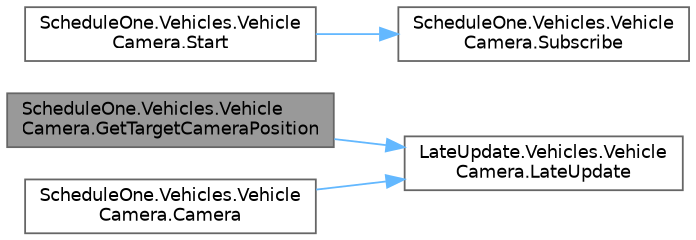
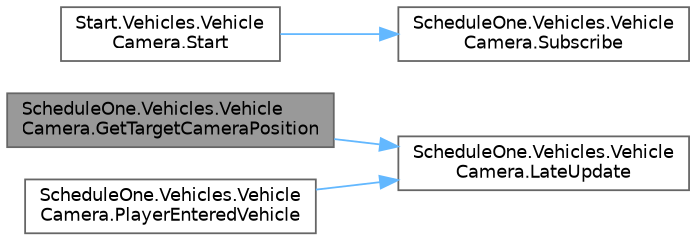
  digraph {
    rankdir=RL
    node [color=grey40 fillcolor=white fontname=Helvetica fontsize=10 shape=box style=filled]
    edge [color=steelblue1 dir=back fontname=Helvetica fontsize=10 labelfontname=Helvetica labelfontsize=10 style=solid]
    n1 [color=gray40 fillcolor=grey60 fontcolor=black height=0.2 label="ScheduleOne.Vehicles.Vehicle\lCamera.GetTargetCameraPosition" width=0.4]
-   n2 [height=0.2 label="LateUpdate.Vehicles.Vehicle\lCamera.LateUpdate" width=0.4]
-   n3 [height=0.2 label="ScheduleOne.Vehicles.Vehicle\lCamera.Camera" width=0.4]
+   n2 [height=0.2 label="ScheduleOne.Vehicles.Vehicle\lCamera.LateUpdate" width=0.4]
+   n3 [height=0.2 label="ScheduleOne.Vehicles.Vehicle\lCamera.PlayerEnteredVehicle" width=0.4]
    n4 [height=0.2 label="ScheduleOne.Vehicles.Vehicle\lCamera.Subscribe" width=0.4]
-   n5 [height=0.2 label="ScheduleOne.Vehicles.Vehicle\lCamera.Start" width=0.4]
+   n5 [height=0.2 label="Start.Vehicles.Vehicle\lCamera.Start" width=0.4]
    n2 -> n1
    n2 -> n3
    n4 -> n5
  }
